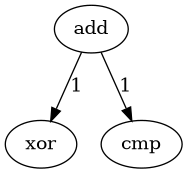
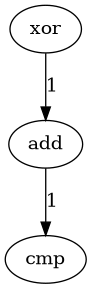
  digraph {
    n1 [csymb=add label=add options=root]
    n2 [csymb=xor label=xor]
    n3 [csymb=cmp label=cmp]
-   n1 -> n2 [label=1]
+   n2 -> n1 [label=1]
    n1 -> n3 [label=1]
  }
